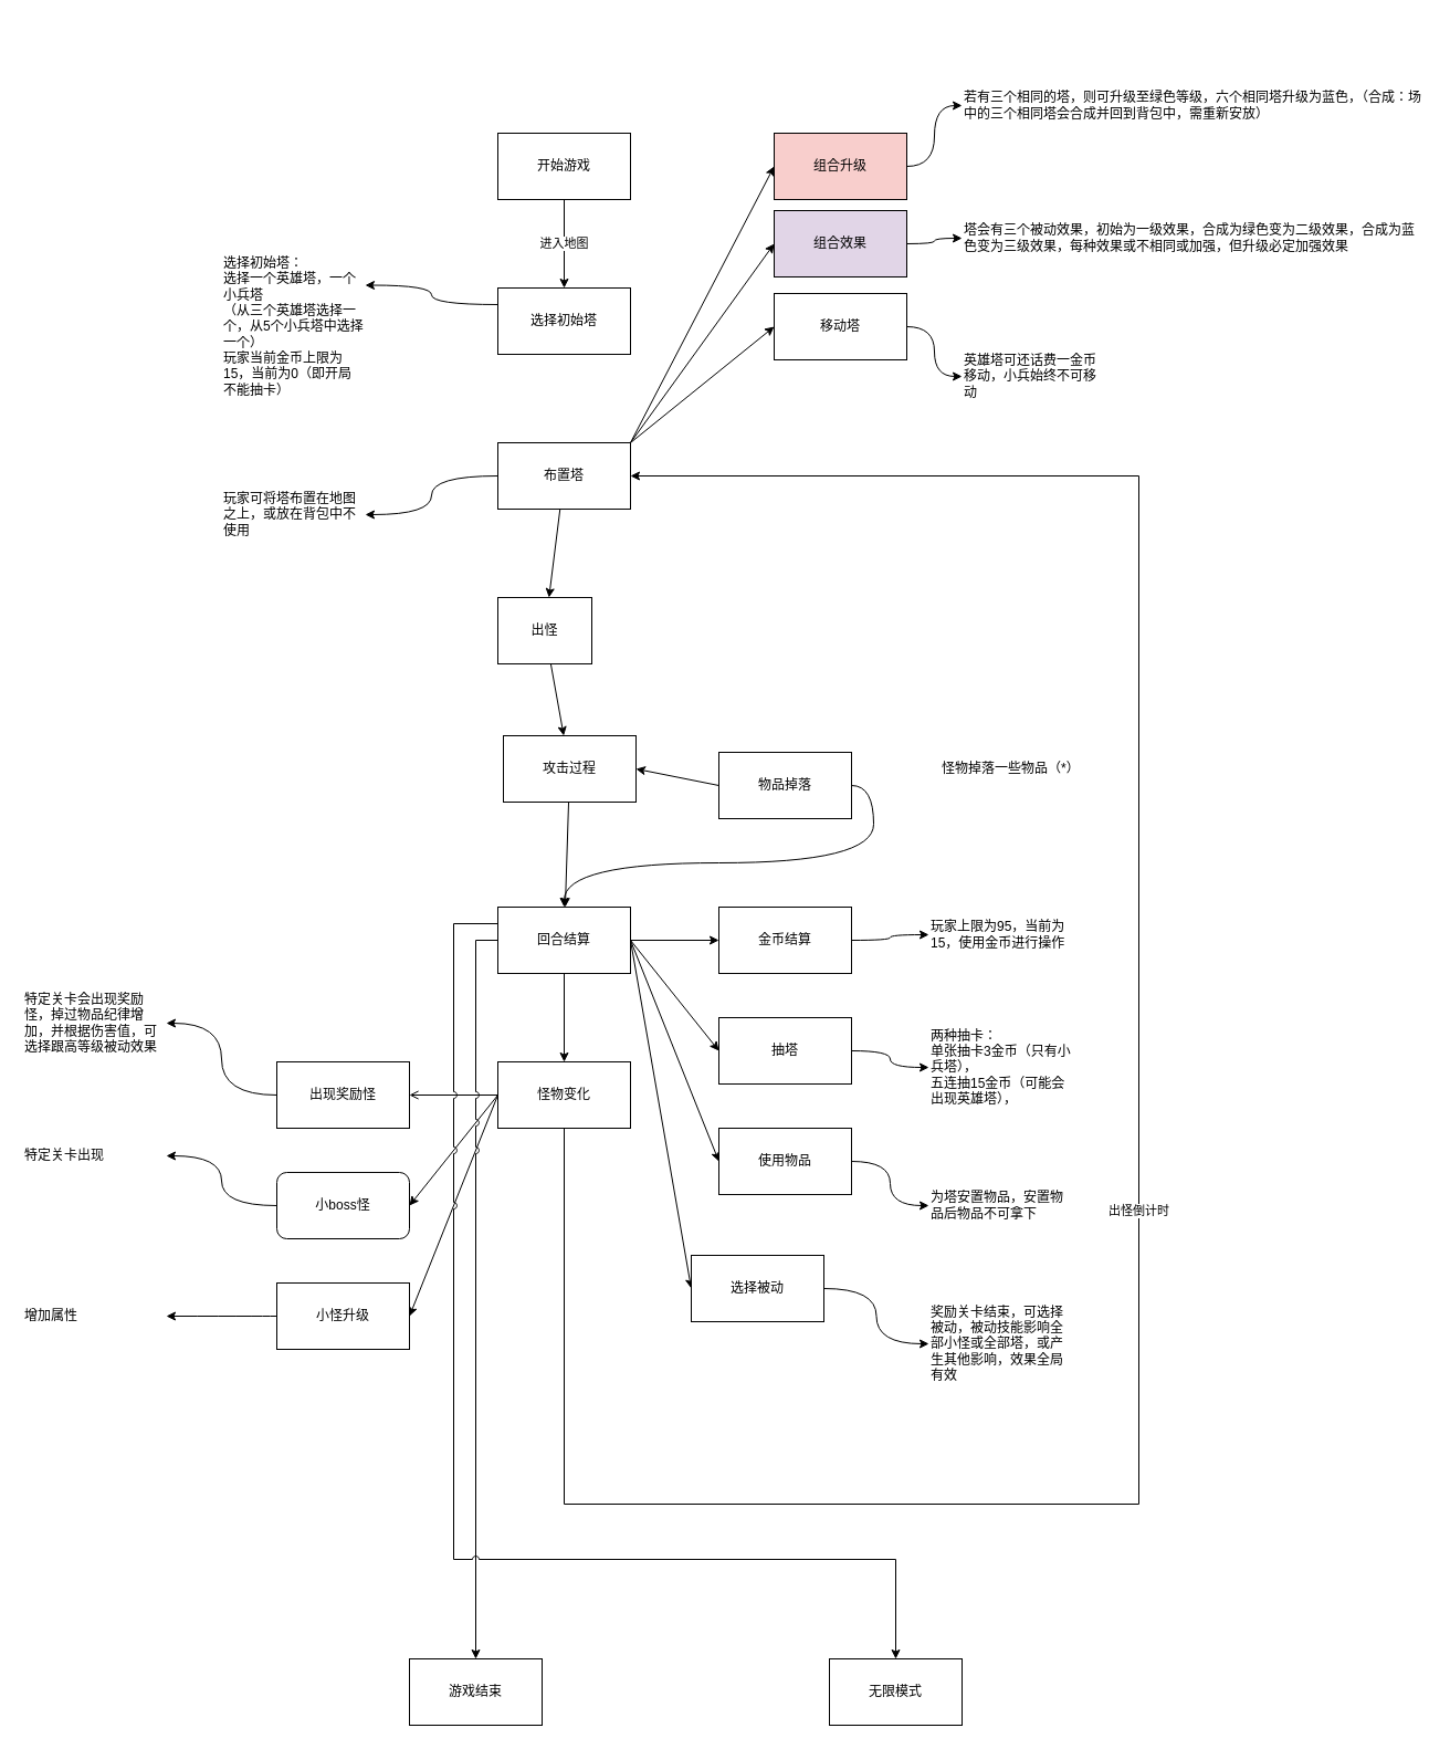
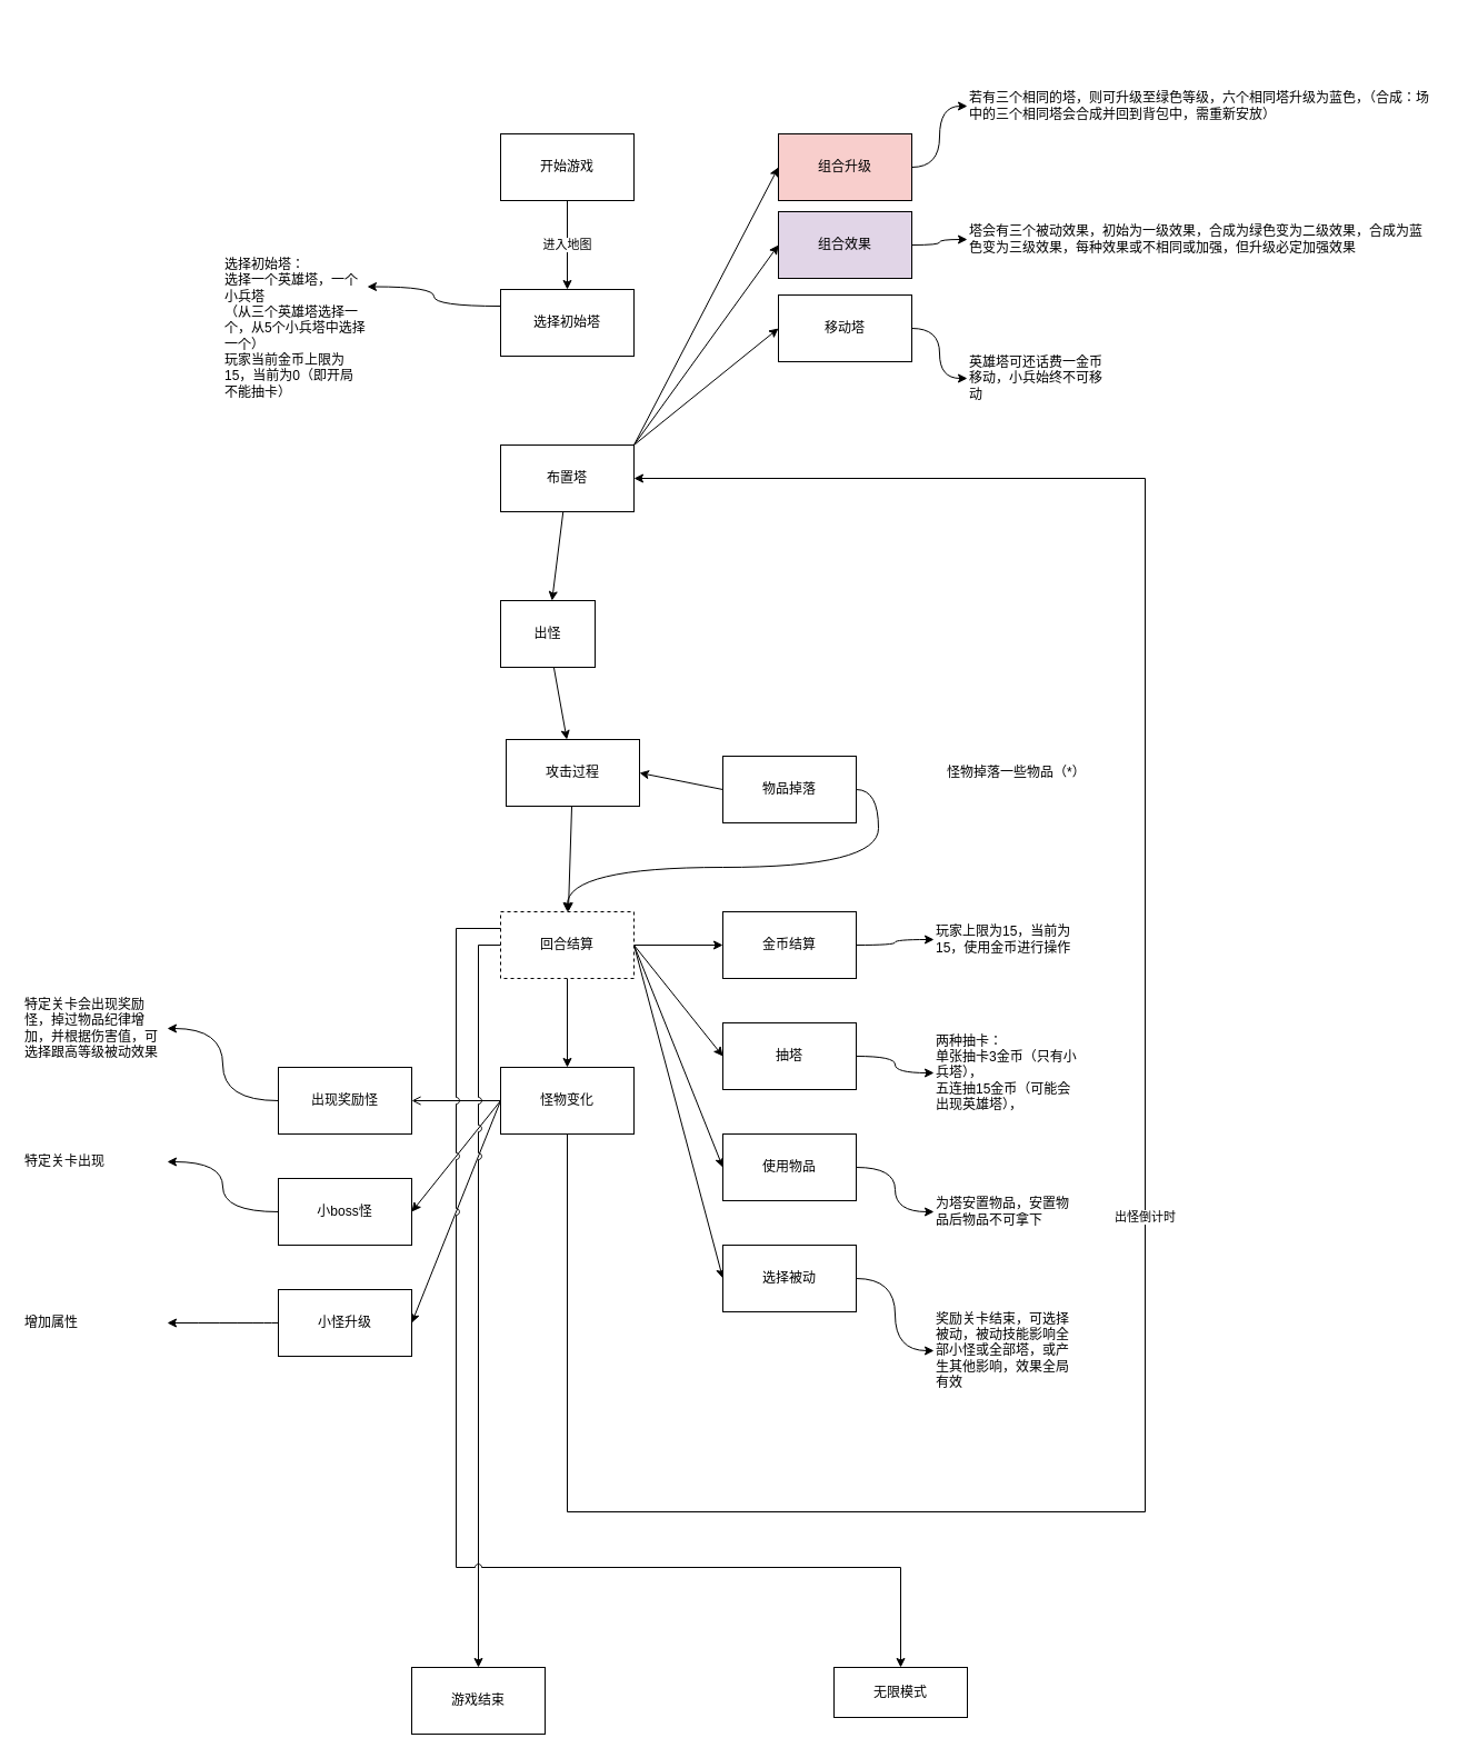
  <mxCell id="0" />
  <mxCell id="1" parent="0" />
  <mxCell id="2" value="进入地图" style="edgeStyle=orthogonalEdgeStyle;rounded=0;orthogonalLoop=1;jettySize=auto;html=1;" edge="1" parent="1" source="3" target="5"><mxGeometry relative="1" as="geometry" /></mxCell>
  <mxCell id="3" value="开始游戏" style="rounded=0;whiteSpace=wrap;html=1;" vertex="1" parent="1"><mxGeometry x="450" y="120" width="120" height="60" as="geometry" /></mxCell>
  <mxCell id="4" style="edgeStyle=orthogonalEdgeStyle;rounded=0;orthogonalLoop=1;jettySize=auto;html=1;exitX=0;exitY=0.25;exitDx=0;exitDy=0;entryX=1;entryY=0.25;entryDx=0;entryDy=0;curved=1;" edge="1" parent="1" source="5" target="27"><mxGeometry relative="1" as="geometry" /></mxCell>
  <mxCell id="5" value="选择初始塔" style="rounded=0;whiteSpace=wrap;html=1;" vertex="1" parent="1"><mxGeometry x="450" y="260" width="120" height="60" as="geometry" /></mxCell>
  <mxCell id="6" value="" style="edgeStyle=none;rounded=0;orthogonalLoop=1;jettySize=auto;html=1;" edge="1" parent="1" source="11" target="13"><mxGeometry relative="1" as="geometry" /></mxCell>
- <mxCell id="7" style="edgeStyle=orthogonalEdgeStyle;curved=1;rounded=0;orthogonalLoop=1;jettySize=auto;html=1;exitX=0;exitY=0.5;exitDx=0;exitDy=0;" edge="1" parent="1" source="11" target="33"><mxGeometry relative="1" as="geometry" /></mxCell>
  <mxCell id="8" style="rounded=0;orthogonalLoop=1;jettySize=auto;html=1;exitX=1;exitY=0;exitDx=0;exitDy=0;entryX=0;entryY=0.5;entryDx=0;entryDy=0;" edge="1" parent="1" source="11" target="46"><mxGeometry relative="1" as="geometry" /></mxCell>
  <mxCell id="9" style="edgeStyle=none;rounded=0;orthogonalLoop=1;jettySize=auto;html=1;exitX=1;exitY=0;exitDx=0;exitDy=0;entryX=0;entryY=0.5;entryDx=0;entryDy=0;" edge="1" parent="1" source="11" target="48"><mxGeometry relative="1" as="geometry" /></mxCell>
  <mxCell id="10" style="edgeStyle=none;rounded=0;orthogonalLoop=1;jettySize=auto;html=1;exitX=1;exitY=0;exitDx=0;exitDy=0;entryX=0;entryY=0.5;entryDx=0;entryDy=0;" edge="1" parent="1" source="11" target="50"><mxGeometry relative="1" as="geometry" /></mxCell>
  <mxCell id="11" value="布置塔" style="rounded=0;whiteSpace=wrap;html=1;" vertex="1" parent="1"><mxGeometry x="450" y="400" width="120" height="60" as="geometry" /></mxCell>
  <mxCell id="12" value="" style="edgeStyle=none;rounded=0;orthogonalLoop=1;jettySize=auto;html=1;" edge="1" parent="1" source="13" target="15"><mxGeometry relative="1" as="geometry" /></mxCell>
  <mxCell id="13" value="出怪" style="rounded=0;whiteSpace=wrap;html=1;" vertex="1" parent="1"><mxGeometry x="450" y="540" width="85" height="60" as="geometry" /></mxCell>
  <mxCell id="14" value="" style="edgeStyle=none;rounded=0;orthogonalLoop=1;jettySize=auto;html=1;" edge="1" parent="1" source="15" target="24"><mxGeometry relative="1" as="geometry" /></mxCell>
  <mxCell id="15" value="攻击过程" style="rounded=0;whiteSpace=wrap;html=1;" vertex="1" parent="1"><mxGeometry x="455" y="665" width="120" height="60" as="geometry" /></mxCell>
  <mxCell id="16" style="edgeStyle=none;rounded=0;orthogonalLoop=1;jettySize=auto;html=1;exitX=0;exitY=0.5;exitDx=0;exitDy=0;entryX=1;entryY=0.5;entryDx=0;entryDy=0;" edge="1" parent="1" source="18" target="15"><mxGeometry relative="1" as="geometry" /></mxCell>
  <mxCell id="17" style="edgeStyle=orthogonalEdgeStyle;rounded=0;orthogonalLoop=1;jettySize=auto;html=1;exitX=1;exitY=0.5;exitDx=0;exitDy=0;curved=1;" edge="1" parent="1" source="18" target="24"><mxGeometry relative="1" as="geometry" /></mxCell>
  <mxCell id="18" value="物品掉落" style="rounded=0;whiteSpace=wrap;html=1;" vertex="1" parent="1"><mxGeometry x="650" y="680" width="120" height="60" as="geometry" /></mxCell>
  <mxCell id="19" value="" style="edgeStyle=none;rounded=0;orthogonalLoop=1;jettySize=auto;html=1;" edge="1" parent="1" source="24" target="26"><mxGeometry relative="1" as="geometry" /></mxCell>
  <mxCell id="20" style="edgeStyle=none;rounded=0;orthogonalLoop=1;jettySize=auto;html=1;exitX=1;exitY=0.5;exitDx=0;exitDy=0;entryX=0;entryY=0.5;entryDx=0;entryDy=0;" edge="1" parent="1" source="24" target="31"><mxGeometry relative="1" as="geometry" /></mxCell>
  <mxCell id="21" style="rounded=0;orthogonalLoop=1;jettySize=auto;html=1;exitX=0.5;exitY=1;exitDx=0;exitDy=0;" edge="1" parent="1" source="24" target="38"><mxGeometry relative="1" as="geometry" /></mxCell>
  <mxCell id="22" style="rounded=0;orthogonalLoop=1;jettySize=auto;html=1;exitX=1;exitY=0.5;exitDx=0;exitDy=0;entryX=0;entryY=0.5;entryDx=0;entryDy=0;" edge="1" parent="1" source="24" target="55"><mxGeometry relative="1" as="geometry" /></mxCell>
  <mxCell id="23" style="rounded=0;orthogonalLoop=1;jettySize=auto;html=1;exitX=1;exitY=0.5;exitDx=0;exitDy=0;entryX=0;entryY=0.5;entryDx=0;entryDy=0;" edge="1" parent="1" source="24" target="58"><mxGeometry relative="1" as="geometry" /></mxCell>
- <mxCell id="24" value="回合结算" style="rounded=0;whiteSpace=wrap;html=1;" vertex="1" parent="1"><mxGeometry x="450" y="820" width="120" height="60" as="geometry" /></mxCell>
+ <mxCell id="24" value="回合结算" style="rounded=0;whiteSpace=wrap;html=1;dashed=1;" vertex="1" parent="1"><mxGeometry x="450" y="820" width="120" height="60" as="geometry" /></mxCell>
  <mxCell id="25" style="edgeStyle=orthogonalEdgeStyle;rounded=0;orthogonalLoop=1;jettySize=auto;html=1;exitX=1;exitY=0.5;exitDx=0;exitDy=0;entryX=0;entryY=0.5;entryDx=0;entryDy=0;curved=1;" edge="1" parent="1" source="26" target="29"><mxGeometry relative="1" as="geometry" /></mxCell>
  <mxCell id="26" value="金币结算" style="rounded=0;whiteSpace=wrap;html=1;" vertex="1" parent="1"><mxGeometry x="650" y="820" width="120" height="60" as="geometry" /></mxCell>
  <mxCell id="27" value="选择初始塔：&lt;br&gt;选择一个英雄塔，一个小兵塔&lt;br&gt;（从三个英雄塔选择一个，从5个小兵塔中选择一个）&lt;br&gt;玩家当前金币上限为15，当前为0（即开局不能抽卡）&lt;br&gt;" style="text;html=1;strokeColor=none;fillColor=none;align=left;verticalAlign=middle;whiteSpace=wrap;rounded=0;" vertex="1" parent="1"><mxGeometry x="200" y="220" width="130" height="150" as="geometry" /></mxCell>
  <mxCell id="28" value="怪物掉落一些物品（*）" style="text;html=1;strokeColor=none;fillColor=none;align=left;verticalAlign=middle;whiteSpace=wrap;rounded=0;" vertex="1" parent="1"><mxGeometry x="850" y="620" width="130" height="150" as="geometry" /></mxCell>
- <mxCell id="29" value="玩家上限为95，当前为15，使用金币进行操作" style="text;html=1;strokeColor=none;fillColor=none;align=left;verticalAlign=middle;whiteSpace=wrap;rounded=0;" vertex="1" parent="1"><mxGeometry x="840" y="770" width="130" height="150" as="geometry" /></mxCell>
+ <mxCell id="29" value="玩家上限为15，当前为15，使用金币进行操作" style="text;html=1;strokeColor=none;fillColor=none;align=left;verticalAlign=middle;whiteSpace=wrap;rounded=0;" vertex="1" parent="1"><mxGeometry x="840" y="770" width="130" height="150" as="geometry" /></mxCell>
  <mxCell id="30" style="edgeStyle=orthogonalEdgeStyle;rounded=0;orthogonalLoop=1;jettySize=auto;html=1;exitX=1;exitY=0.5;exitDx=0;exitDy=0;entryX=0;entryY=0.5;entryDx=0;entryDy=0;curved=1;" edge="1" parent="1" source="31" target="32"><mxGeometry relative="1" as="geometry" /></mxCell>
  <mxCell id="31" value="抽塔" style="rounded=0;whiteSpace=wrap;html=1;" vertex="1" parent="1"><mxGeometry x="650" y="920" width="120" height="60" as="geometry" /></mxCell>
  <mxCell id="32" value="两种抽卡：&lt;br&gt;单张抽卡3金币（只有小兵塔），&lt;br&gt;五连抽15金币（可能会出现英雄塔），" style="text;html=1;strokeColor=none;fillColor=none;align=left;verticalAlign=middle;whiteSpace=wrap;rounded=0;" vertex="1" parent="1"><mxGeometry x="840" y="890" width="130" height="150" as="geometry" /></mxCell>
- <mxCell id="33" value="玩家可将塔布置在地图之上，或放在背包中不使用" style="text;html=1;strokeColor=none;fillColor=none;align=left;verticalAlign=middle;whiteSpace=wrap;rounded=0;" vertex="1" parent="1"><mxGeometry x="200" y="390" width="130" height="150" as="geometry" /></mxCell>
  <mxCell id="34" value="" style="edgeStyle=none;rounded=0;orthogonalLoop=1;jettySize=auto;html=1;endArrow=open;" edge="1" parent="1" source="38" target="40"><mxGeometry relative="1" as="geometry" /></mxCell>
  <mxCell id="35" style="edgeStyle=none;rounded=0;orthogonalLoop=1;jettySize=auto;html=1;exitX=0;exitY=0.5;exitDx=0;exitDy=0;entryX=1;entryY=0.5;entryDx=0;entryDy=0;" edge="1" parent="1" source="38" target="42"><mxGeometry relative="1" as="geometry" /></mxCell>
  <mxCell id="36" style="edgeStyle=none;rounded=0;orthogonalLoop=1;jettySize=auto;html=1;exitX=0;exitY=0.5;exitDx=0;exitDy=0;entryX=1;entryY=0.5;entryDx=0;entryDy=0;" edge="1" parent="1" source="38" target="44"><mxGeometry relative="1" as="geometry" /></mxCell>
  <mxCell id="37" value="出怪倒计时" style="edgeStyle=orthogonalEdgeStyle;rounded=0;orthogonalLoop=1;jettySize=auto;html=1;exitX=0.5;exitY=1;exitDx=0;exitDy=0;entryX=1;entryY=0.5;entryDx=0;entryDy=0;" edge="1" parent="1" source="38" target="11"><mxGeometry relative="1" as="geometry"><Array as="points"><mxPoint x="510" y="1360" /><mxPoint x="1030" y="1360" /><mxPoint x="1030" y="430" /></Array></mxGeometry></mxCell>
  <mxCell id="38" value="怪物变化" style="rounded=0;whiteSpace=wrap;html=1;" vertex="1" parent="1"><mxGeometry x="450" y="960" width="120" height="60" as="geometry" /></mxCell>
  <mxCell id="39" style="edgeStyle=orthogonalEdgeStyle;curved=1;rounded=0;orthogonalLoop=1;jettySize=auto;html=1;exitX=0;exitY=0.5;exitDx=0;exitDy=0;" edge="1" parent="1" source="40" target="60"><mxGeometry relative="1" as="geometry" /></mxCell>
  <mxCell id="40" value="出现奖励怪" style="rounded=0;whiteSpace=wrap;html=1;" vertex="1" parent="1"><mxGeometry x="250" y="960" width="120" height="60" as="geometry" /></mxCell>
  <mxCell id="41" style="edgeStyle=orthogonalEdgeStyle;curved=1;rounded=0;orthogonalLoop=1;jettySize=auto;html=1;exitX=0;exitY=0.5;exitDx=0;exitDy=0;" edge="1" parent="1" source="42" target="61"><mxGeometry relative="1" as="geometry" /></mxCell>
- <mxCell id="42" value="小boss怪" style="whiteSpace=wrap;html=1;rounded=1;" vertex="1" parent="1"><mxGeometry x="250" y="1060" width="120" height="60" as="geometry" /></mxCell>
+ <mxCell id="42" value="小boss怪" style="rounded=0;whiteSpace=wrap;html=1;" vertex="1" parent="1"><mxGeometry x="250" y="1060" width="120" height="60" as="geometry" /></mxCell>
  <mxCell id="43" style="edgeStyle=orthogonalEdgeStyle;curved=1;rounded=0;orthogonalLoop=1;jettySize=auto;html=1;exitX=0;exitY=0.5;exitDx=0;exitDy=0;" edge="1" parent="1" source="44" target="62"><mxGeometry relative="1" as="geometry" /></mxCell>
  <mxCell id="44" value="小怪升级" style="rounded=0;whiteSpace=wrap;html=1;" vertex="1" parent="1"><mxGeometry x="250" y="1160" width="120" height="60" as="geometry" /></mxCell>
  <mxCell id="45" style="edgeStyle=orthogonalEdgeStyle;rounded=0;orthogonalLoop=1;jettySize=auto;html=1;exitX=1;exitY=0.5;exitDx=0;exitDy=0;entryX=0;entryY=0.5;entryDx=0;entryDy=0;curved=1;" edge="1" parent="1" source="46" target="51"><mxGeometry relative="1" as="geometry" /></mxCell>
  <mxCell id="46" value="组合升级" style="rounded=0;whiteSpace=wrap;html=1;fillColor=#f8cecc;" vertex="1" parent="1"><mxGeometry x="700" y="120" width="120" height="60" as="geometry" /></mxCell>
  <mxCell id="47" style="edgeStyle=orthogonalEdgeStyle;curved=1;rounded=0;orthogonalLoop=1;jettySize=auto;html=1;exitX=1;exitY=0.5;exitDx=0;exitDy=0;entryX=0;entryY=0.5;entryDx=0;entryDy=0;" edge="1" parent="1" source="48" target="52"><mxGeometry relative="1" as="geometry" /></mxCell>
  <mxCell id="48" value="组合效果" style="rounded=0;whiteSpace=wrap;html=1;fillColor=#e1d5e7;" vertex="1" parent="1"><mxGeometry x="700" y="190" width="120" height="60" as="geometry" /></mxCell>
  <mxCell id="49" style="edgeStyle=orthogonalEdgeStyle;curved=1;rounded=0;orthogonalLoop=1;jettySize=auto;html=1;exitX=1;exitY=0.5;exitDx=0;exitDy=0;entryX=0;entryY=0.5;entryDx=0;entryDy=0;" edge="1" parent="1" source="50" target="53"><mxGeometry relative="1" as="geometry" /></mxCell>
  <mxCell id="50" value="移动塔" style="rounded=0;whiteSpace=wrap;html=1;" vertex="1" parent="1"><mxGeometry x="700" y="265" width="120" height="60" as="geometry" /></mxCell>
  <mxCell id="51" value="若有三个相同的塔，则可升级至绿色等级，六个相同塔升级为蓝色，（合成：场中的三个相同塔会合成并回到背包中，需重新安放）" style="text;html=1;strokeColor=none;fillColor=none;align=left;verticalAlign=middle;whiteSpace=wrap;rounded=0;" vertex="1" parent="1"><mxGeometry x="870" y="20" width="420" height="150" as="geometry" /></mxCell>
  <mxCell id="52" value="塔会有三个被动效果，初始为一级效果，合成为绿色变为二级效果，合成为蓝色变为三级效果，每种效果或不相同或加强，但升级必定加强效果" style="text;html=1;strokeColor=none;fillColor=none;align=left;verticalAlign=middle;whiteSpace=wrap;rounded=0;" vertex="1" parent="1"><mxGeometry x="870" y="140" width="410" height="150" as="geometry" /></mxCell>
  <mxCell id="53" value="英雄塔可还话费一金币移动，小兵始终不可移动" style="text;html=1;strokeColor=none;fillColor=none;align=left;verticalAlign=middle;whiteSpace=wrap;rounded=0;" vertex="1" parent="1"><mxGeometry x="870" y="265" width="130" height="150" as="geometry" /></mxCell>
  <mxCell id="54" style="edgeStyle=orthogonalEdgeStyle;rounded=0;orthogonalLoop=1;jettySize=auto;html=1;exitX=1;exitY=0.5;exitDx=0;exitDy=0;entryX=0;entryY=0.5;entryDx=0;entryDy=0;curved=1;" edge="1" parent="1" source="55" target="56"><mxGeometry relative="1" as="geometry" /></mxCell>
  <mxCell id="55" value="使用物品" style="rounded=0;whiteSpace=wrap;html=1;" vertex="1" parent="1"><mxGeometry x="650" y="1020" width="120" height="60" as="geometry" /></mxCell>
  <mxCell id="56" value="为塔安置物品，安置物品后物品不可拿下" style="text;html=1;strokeColor=none;fillColor=none;align=left;verticalAlign=middle;whiteSpace=wrap;rounded=0;" vertex="1" parent="1"><mxGeometry x="840" y="1015" width="130" height="150" as="geometry" /></mxCell>
  <mxCell id="57" style="edgeStyle=orthogonalEdgeStyle;rounded=0;orthogonalLoop=1;jettySize=auto;html=1;exitX=1;exitY=0.5;exitDx=0;exitDy=0;entryX=0;entryY=0.5;entryDx=0;entryDy=0;curved=1;" edge="1" parent="1" source="58" target="59"><mxGeometry relative="1" as="geometry" /></mxCell>
- <mxCell id="58" value="选择被动" style="rounded=0;whiteSpace=wrap;html=1;" vertex="1" parent="1"><mxGeometry x="625" y="1135" width="120" height="60" as="geometry" /></mxCell>
+ <mxCell id="58" value="选择被动" style="rounded=0;whiteSpace=wrap;html=1;" vertex="1" parent="1"><mxGeometry x="650" y="1120" width="120" height="60" as="geometry" /></mxCell>
  <mxCell id="59" value="奖励关卡结束，可选择被动，被动技能影响全部小怪或全部塔，或产生其他影响，效果全局有效" style="text;html=1;strokeColor=none;fillColor=none;align=left;verticalAlign=middle;whiteSpace=wrap;rounded=0;" vertex="1" parent="1"><mxGeometry x="840" y="1140" width="130" height="150" as="geometry" /></mxCell>
  <mxCell id="60" value="特定关卡会出现奖励怪，掉过物品纪律增加，并根据伤害值，可选择跟高等级被动效果" style="text;html=1;strokeColor=none;fillColor=none;align=left;verticalAlign=middle;whiteSpace=wrap;rounded=0;" vertex="1" parent="1"><mxGeometry x="20" y="850" width="130" height="150" as="geometry" /></mxCell>
  <mxCell id="61" value="特定关卡出现" style="text;html=1;strokeColor=none;fillColor=none;align=left;verticalAlign=middle;whiteSpace=wrap;rounded=0;" vertex="1" parent="1"><mxGeometry x="20" y="970" width="130" height="150" as="geometry" /></mxCell>
  <mxCell id="62" value="增加属性" style="text;html=1;strokeColor=none;fillColor=none;align=left;verticalAlign=middle;whiteSpace=wrap;rounded=0;" vertex="1" parent="1"><mxGeometry x="20" y="1115" width="130" height="150" as="geometry" /></mxCell>
  <mxCell id="63" value="游戏结束" style="rounded=0;whiteSpace=wrap;html=1;" vertex="1" parent="1"><mxGeometry x="370" y="1500" width="120" height="60" as="geometry" /></mxCell>
- <mxCell id="64" value="无限模式" style="rounded=0;whiteSpace=wrap;html=1;" vertex="1" parent="1"><mxGeometry x="750" y="1500" width="120" height="60" as="geometry" /></mxCell>
+ <mxCell id="64" value="无限模式" style="rounded=0;whiteSpace=wrap;html=1;" vertex="1" parent="1"><mxGeometry x="750" y="1500" width="120" height="45" as="geometry" /></mxCell>
  <mxCell id="65" style="edgeStyle=orthogonalEdgeStyle;rounded=0;orthogonalLoop=1;jettySize=auto;html=1;exitX=0;exitY=0.5;exitDx=0;exitDy=0;entryX=0.5;entryY=0;entryDx=0;entryDy=0;jumpStyle=arc;" edge="1" parent="1" source="24" target="63"><mxGeometry relative="1" as="geometry"><Array as="points"><mxPoint x="430" y="850" /><mxPoint x="430" y="1470" /></Array></mxGeometry></mxCell>
  <mxCell id="66" style="edgeStyle=orthogonalEdgeStyle;rounded=0;jumpStyle=arc;orthogonalLoop=1;jettySize=auto;html=1;exitX=0;exitY=0.25;exitDx=0;exitDy=0;" edge="1" parent="1" source="24" target="64"><mxGeometry relative="1" as="geometry"><Array as="points"><mxPoint x="410" y="835" /><mxPoint x="410" y="1410" /><mxPoint x="810" y="1410" /></Array></mxGeometry></mxCell>
